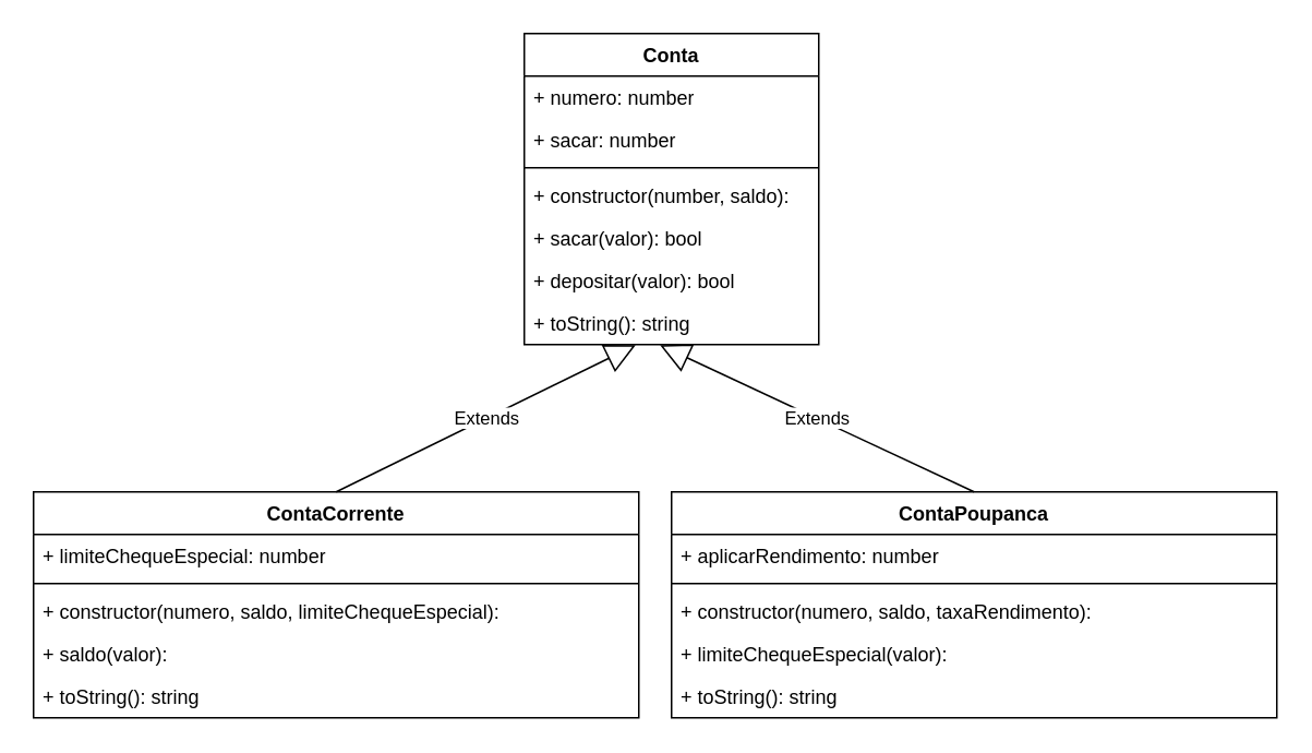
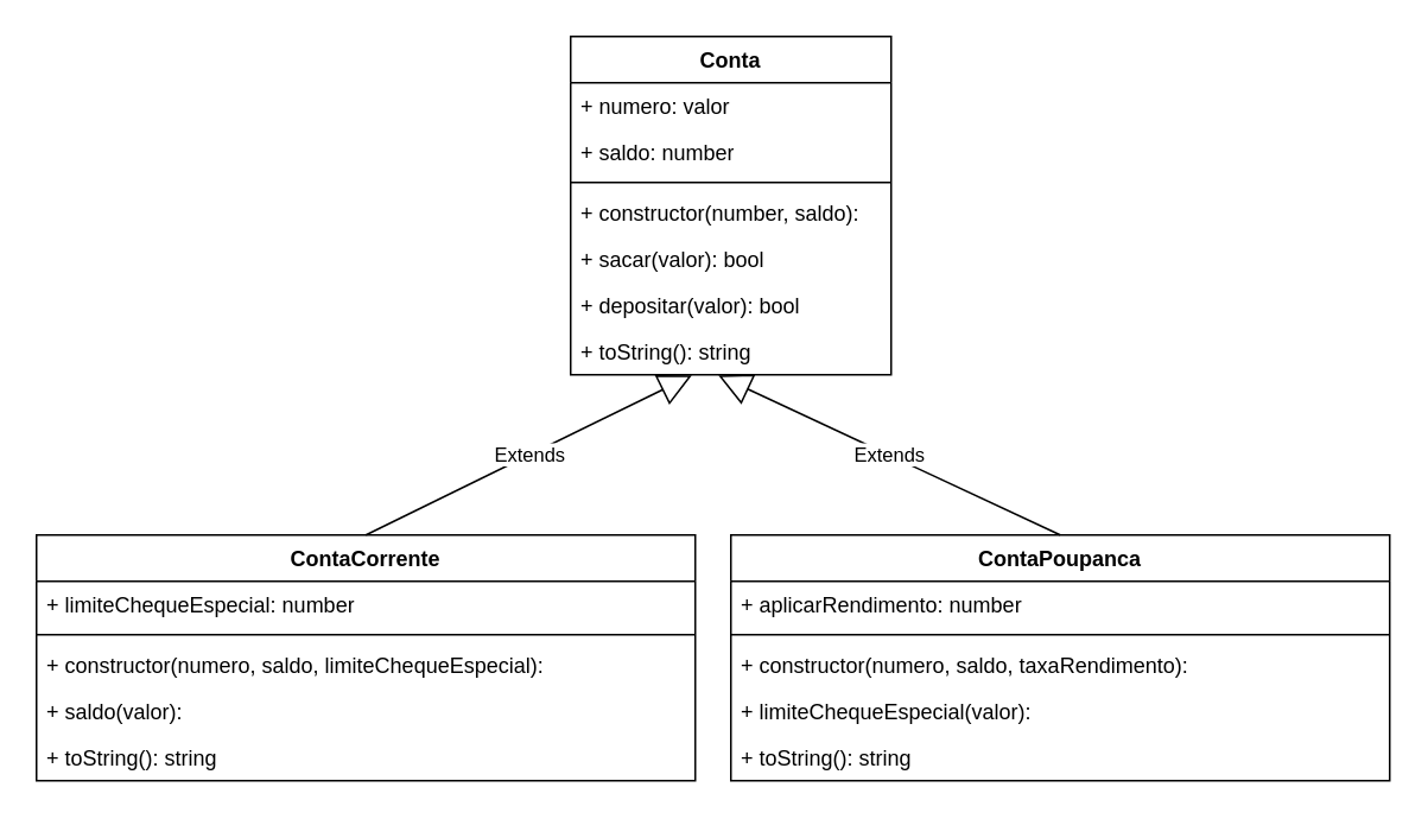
  <mxCell id="0" />
  <mxCell id="1" parent="0" />
  <mxCell id="2" value="Conta" style="swimlane;fontStyle=1;align=center;verticalAlign=top;childLayout=stackLayout;horizontal=1;startSize=26;horizontalStack=0;resizeParent=1;resizeParentMax=0;resizeLast=0;collapsible=1;marginBottom=0;whiteSpace=wrap;html=1;" vertex="1" parent="1"><mxGeometry x="320" y="20" width="180" height="190" as="geometry" /></mxCell>
- <mxCell id="3" value="+ numero: number" style="text;strokeColor=none;fillColor=none;align=left;verticalAlign=top;spacingLeft=4;spacingRight=4;overflow=hidden;rotatable=0;points=[[0,0.5],[1,0.5]];portConstraint=eastwest;whiteSpace=wrap;html=1;" vertex="1" parent="2"><mxGeometry y="26" width="180" height="26" as="geometry" /></mxCell>
- <mxCell id="4" value="+ sacar: number" style="text;strokeColor=none;fillColor=none;align=left;verticalAlign=top;spacingLeft=4;spacingRight=4;overflow=hidden;rotatable=0;points=[[0,0.5],[1,0.5]];portConstraint=eastwest;whiteSpace=wrap;html=1;" vertex="1" parent="2"><mxGeometry y="52" width="180" height="26" as="geometry" /></mxCell>
+ <mxCell id="3" value="+ numero: valor" style="text;strokeColor=none;fillColor=none;align=left;verticalAlign=top;spacingLeft=4;spacingRight=4;overflow=hidden;rotatable=0;points=[[0,0.5],[1,0.5]];portConstraint=eastwest;whiteSpace=wrap;html=1;" vertex="1" parent="2"><mxGeometry y="26" width="180" height="26" as="geometry" /></mxCell>
+ <mxCell id="4" value="+ saldo: number" style="text;strokeColor=none;fillColor=none;align=left;verticalAlign=top;spacingLeft=4;spacingRight=4;overflow=hidden;rotatable=0;points=[[0,0.5],[1,0.5]];portConstraint=eastwest;whiteSpace=wrap;html=1;" vertex="1" parent="2"><mxGeometry y="52" width="180" height="26" as="geometry" /></mxCell>
  <mxCell id="5" value="" style="line;strokeWidth=1;fillColor=none;align=left;verticalAlign=middle;spacingTop=-1;spacingLeft=3;spacingRight=3;rotatable=0;labelPosition=right;points=[];portConstraint=eastwest;strokeColor=inherit;" vertex="1" parent="2"><mxGeometry y="78" width="180" height="8" as="geometry" /></mxCell>
  <mxCell id="6" value="+ constructor(number, saldo):&amp;nbsp;" style="text;strokeColor=none;fillColor=none;align=left;verticalAlign=top;spacingLeft=4;spacingRight=4;overflow=hidden;rotatable=0;points=[[0,0.5],[1,0.5]];portConstraint=eastwest;whiteSpace=wrap;html=1;" vertex="1" parent="2"><mxGeometry y="86" width="180" height="26" as="geometry" /></mxCell>
  <mxCell id="7" value="+ sacar(valor): bool&amp;nbsp;" style="text;strokeColor=none;fillColor=none;align=left;verticalAlign=top;spacingLeft=4;spacingRight=4;overflow=hidden;rotatable=0;points=[[0,0.5],[1,0.5]];portConstraint=eastwest;whiteSpace=wrap;html=1;" vertex="1" parent="2"><mxGeometry y="112" width="180" height="26" as="geometry" /></mxCell>
  <mxCell id="8" value="+ depositar(valor): bool&amp;nbsp;" style="text;strokeColor=none;fillColor=none;align=left;verticalAlign=top;spacingLeft=4;spacingRight=4;overflow=hidden;rotatable=0;points=[[0,0.5],[1,0.5]];portConstraint=eastwest;whiteSpace=wrap;html=1;" vertex="1" parent="2"><mxGeometry y="138" width="180" height="26" as="geometry" /></mxCell>
  <mxCell id="9" value="+ toString(): string&amp;nbsp;" style="text;strokeColor=none;fillColor=none;align=left;verticalAlign=top;spacingLeft=4;spacingRight=4;overflow=hidden;rotatable=0;points=[[0,0.5],[1,0.5]];portConstraint=eastwest;whiteSpace=wrap;html=1;" vertex="1" parent="2"><mxGeometry y="164" width="180" height="26" as="geometry" /></mxCell>
  <mxCell id="10" value="ContaCorrente" style="swimlane;fontStyle=1;align=center;verticalAlign=top;childLayout=stackLayout;horizontal=1;startSize=26;horizontalStack=0;resizeParent=1;resizeParentMax=0;resizeLast=0;collapsible=1;marginBottom=0;whiteSpace=wrap;html=1;" vertex="1" parent="1"><mxGeometry x="20" y="300" width="370" height="138" as="geometry" /></mxCell>
  <mxCell id="11" value="+ limiteChequeEspecial: number" style="text;strokeColor=none;fillColor=none;align=left;verticalAlign=top;spacingLeft=4;spacingRight=4;overflow=hidden;rotatable=0;points=[[0,0.5],[1,0.5]];portConstraint=eastwest;whiteSpace=wrap;html=1;" vertex="1" parent="10"><mxGeometry y="26" width="370" height="26" as="geometry" /></mxCell>
  <mxCell id="12" value="" style="line;strokeWidth=1;fillColor=none;align=left;verticalAlign=middle;spacingTop=-1;spacingLeft=3;spacingRight=3;rotatable=0;labelPosition=right;points=[];portConstraint=eastwest;strokeColor=inherit;" vertex="1" parent="10"><mxGeometry y="52" width="370" height="8" as="geometry" /></mxCell>
  <mxCell id="13" value="+ constructor(numero, saldo, limiteChequeEspecial):&amp;nbsp;" style="text;strokeColor=none;fillColor=none;align=left;verticalAlign=top;spacingLeft=4;spacingRight=4;overflow=hidden;rotatable=0;points=[[0,0.5],[1,0.5]];portConstraint=eastwest;whiteSpace=wrap;html=1;" vertex="1" parent="10"><mxGeometry y="60" width="370" height="26" as="geometry" /></mxCell>
  <mxCell id="14" value="+ saldo(valor):&amp;nbsp;" style="text;strokeColor=none;fillColor=none;align=left;verticalAlign=top;spacingLeft=4;spacingRight=4;overflow=hidden;rotatable=0;points=[[0,0.5],[1,0.5]];portConstraint=eastwest;whiteSpace=wrap;html=1;" vertex="1" parent="10"><mxGeometry y="86" width="370" height="26" as="geometry" /></mxCell>
  <mxCell id="15" value="+ toString(): string" style="text;strokeColor=none;fillColor=none;align=left;verticalAlign=top;spacingLeft=4;spacingRight=4;overflow=hidden;rotatable=0;points=[[0,0.5],[1,0.5]];portConstraint=eastwest;whiteSpace=wrap;html=1;" vertex="1" parent="10"><mxGeometry y="112" width="370" height="26" as="geometry" /></mxCell>
  <mxCell id="16" value="ContaPoupanca" style="swimlane;fontStyle=1;align=center;verticalAlign=top;childLayout=stackLayout;horizontal=1;startSize=26;horizontalStack=0;resizeParent=1;resizeParentMax=0;resizeLast=0;collapsible=1;marginBottom=0;whiteSpace=wrap;html=1;" vertex="1" parent="1"><mxGeometry x="410" y="300" width="370" height="138" as="geometry" /></mxCell>
  <mxCell id="17" value="+ aplicarRendimento: number" style="text;strokeColor=none;fillColor=none;align=left;verticalAlign=top;spacingLeft=4;spacingRight=4;overflow=hidden;rotatable=0;points=[[0,0.5],[1,0.5]];portConstraint=eastwest;whiteSpace=wrap;html=1;" vertex="1" parent="16"><mxGeometry y="26" width="370" height="26" as="geometry" /></mxCell>
  <mxCell id="18" value="" style="line;strokeWidth=1;fillColor=none;align=left;verticalAlign=middle;spacingTop=-1;spacingLeft=3;spacingRight=3;rotatable=0;labelPosition=right;points=[];portConstraint=eastwest;strokeColor=inherit;" vertex="1" parent="16"><mxGeometry y="52" width="370" height="8" as="geometry" /></mxCell>
  <mxCell id="19" value="+ constructor(numero, saldo, taxaRendimento):&amp;nbsp;" style="text;strokeColor=none;fillColor=none;align=left;verticalAlign=top;spacingLeft=4;spacingRight=4;overflow=hidden;rotatable=0;points=[[0,0.5],[1,0.5]];portConstraint=eastwest;whiteSpace=wrap;html=1;" vertex="1" parent="16"><mxGeometry y="60" width="370" height="26" as="geometry" /></mxCell>
  <mxCell id="20" value="+ limiteChequeEspecial(valor):&amp;nbsp;" style="text;strokeColor=none;fillColor=none;align=left;verticalAlign=top;spacingLeft=4;spacingRight=4;overflow=hidden;rotatable=0;points=[[0,0.5],[1,0.5]];portConstraint=eastwest;whiteSpace=wrap;html=1;" vertex="1" parent="16"><mxGeometry y="86" width="370" height="26" as="geometry" /></mxCell>
  <mxCell id="21" value="+ toString(): string" style="text;strokeColor=none;fillColor=none;align=left;verticalAlign=top;spacingLeft=4;spacingRight=4;overflow=hidden;rotatable=0;points=[[0,0.5],[1,0.5]];portConstraint=eastwest;whiteSpace=wrap;html=1;" vertex="1" parent="16"><mxGeometry y="112" width="370" height="26" as="geometry" /></mxCell>
  <mxCell id="22" value="Extends" style="endArrow=block;endSize=16;endFill=0;html=1;rounded=0;exitX=0.5;exitY=0;exitDx=0;exitDy=0;entryX=0.378;entryY=1.013;entryDx=0;entryDy=0;entryPerimeter=0;" edge="1" parent="1" source="10" target="9"><mxGeometry width="160" relative="1" as="geometry"><mxPoint x="320" y="240" as="sourcePoint" /><mxPoint x="390.02" y="240.004" as="targetPoint" /></mxGeometry></mxCell>
  <mxCell id="23" value="Extends" style="endArrow=block;endSize=16;endFill=0;html=1;rounded=0;exitX=0.5;exitY=0;exitDx=0;exitDy=0;entryX=0.461;entryY=1.013;entryDx=0;entryDy=0;entryPerimeter=0;" edge="1" parent="1" source="16" target="9"><mxGeometry width="160" relative="1" as="geometry"><mxPoint x="492.5" y="290" as="sourcePoint" /><mxPoint x="408.92" y="236.988" as="targetPoint" /></mxGeometry></mxCell>
